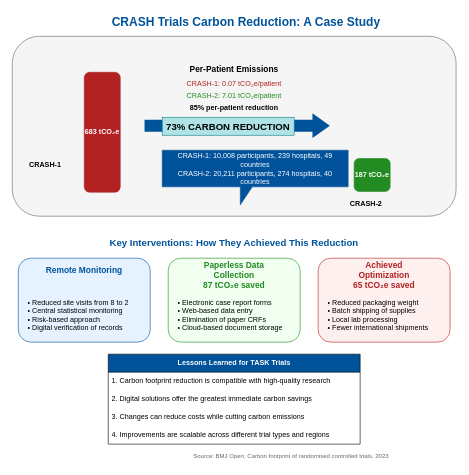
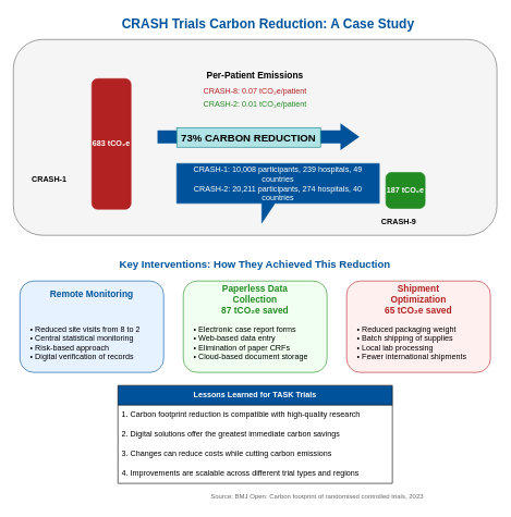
  <mxCell id="0" />
  <mxCell id="1" parent="0" />
  <mxCell id="2" value="&lt;font style=&quot;font-size: 20px;&quot;&gt;&lt;b&gt;CRASH Trials Carbon Reduction: A Case Study&lt;/b&gt;&lt;/font&gt;" style="text;html=1;strokeColor=none;fillColor=none;align=center;verticalAlign=middle;whiteSpace=wrap;rounded=0;fontColor=#00539B;" parent="1" vertex="1"><mxGeometry x="130" y="20" width="560" height="30" as="geometry" /></mxCell>
  <mxCell id="3" value="" style="rounded=1;whiteSpace=wrap;html=1;fillColor=#F5F5F5;strokeColor=#666666;" parent="1" vertex="1"><mxGeometry x="20" y="60" width="740" height="300" as="geometry" /></mxCell>
  <mxCell id="4" value="" style="rounded=1;whiteSpace=wrap;html=1;fillColor=#B22222;strokeColor=#B22222;" parent="1" vertex="1"><mxGeometry x="140" y="120" width="60" height="200" as="geometry" /></mxCell>
  <mxCell id="5" value="683 tCO₂e" style="text;html=1;strokeColor=none;fillColor=none;align=center;verticalAlign=middle;whiteSpace=wrap;rounded=0;fontColor=#FFFFFF;fontStyle=1" parent="1" vertex="1"><mxGeometry x="140" y="210" width="60" height="20" as="geometry" /></mxCell>
  <mxCell id="6" value="CRASH-1" style="text;html=1;strokeColor=none;fillColor=none;align=center;verticalAlign=middle;whiteSpace=wrap;rounded=0;fontStyle=1" parent="1" vertex="1"><mxGeometry x="45" y="265" width="60" height="20" as="geometry" /></mxCell>
  <mxCell id="7" value="" style="rounded=1;whiteSpace=wrap;html=1;fillColor=#228B22;strokeColor=#228B22;" parent="1" vertex="1"><mxGeometry x="590" y="263.75" width="60" height="55" as="geometry" /></mxCell>
  <mxCell id="8" value="187 tCO₂e" style="text;html=1;strokeColor=none;fillColor=none;align=center;verticalAlign=middle;whiteSpace=wrap;rounded=0;fontColor=#FFFFFF;fontStyle=1" parent="1" vertex="1"><mxGeometry x="590" y="280" width="60" height="22.5" as="geometry" /></mxCell>
- <mxCell id="9" value="CRASH-2" style="text;html=1;strokeColor=none;fillColor=none;align=center;verticalAlign=middle;whiteSpace=wrap;rounded=0;fontStyle=1" parent="1" vertex="1"><mxGeometry x="580" y="330" width="60" height="20" as="geometry" /></mxCell>
+ <mxCell id="9" value="CRASH-9" style="text;html=1;strokeColor=none;fillColor=none;align=center;verticalAlign=middle;whiteSpace=wrap;rounded=0;fontStyle=1" parent="1" vertex="1"><mxGeometry x="580" y="330" width="60" height="20" as="geometry" /></mxCell>
  <mxCell id="10" value="" style="shape=flexArrow;endArrow=classic;html=1;rounded=0;width=20;endSize=9.33;fillColor=#00539B;strokeColor=none;" parent="1" edge="1"><mxGeometry width="50" height="50" relative="1" as="geometry"><mxPoint x="240" y="209" as="sourcePoint" /><mxPoint x="550" y="209" as="targetPoint" /></mxGeometry></mxCell>
  <mxCell id="11" value="&lt;font color=&quot;#000000&quot;&gt;73% CARBON REDUCTION&lt;/font&gt;" style="text;html=1;align=center;verticalAlign=middle;whiteSpace=wrap;rounded=0;fontStyle=1;fontSize=16;strokeWidth=1;fillColor=#b0e3e6;strokeColor=#0e8088;" parent="1" vertex="1"><mxGeometry x="270" y="195" width="220" height="30" as="geometry" /></mxCell>
  <mxCell id="12" value="Per-Patient Emissions" style="text;html=1;strokeColor=none;fillColor=none;align=center;verticalAlign=middle;whiteSpace=wrap;rounded=0;fontStyle=1;fontSize=14;" parent="1" vertex="1"><mxGeometry x="310" y="100" width="160" height="30" as="geometry" /></mxCell>
- <mxCell id="13" value="CRASH-1: 0.07 tCO₂e/patient" style="text;html=1;strokeColor=none;fillColor=none;align=center;verticalAlign=middle;whiteSpace=wrap;rounded=0;fontColor=#B22222;fontStyle=0" parent="1" vertex="1"><mxGeometry x="285" y="130" width="210" height="20" as="geometry" /></mxCell>
- <mxCell id="14" value="CRASH-2: 7.01 tCO₂e/patient" style="text;html=1;strokeColor=none;fillColor=none;align=center;verticalAlign=middle;whiteSpace=wrap;rounded=0;fontColor=#228B22;fontStyle=0" parent="1" vertex="1"><mxGeometry x="285" y="150" width="210" height="20" as="geometry" /></mxCell>
- <mxCell id="15" value="85% per-patient reduction" style="text;html=1;strokeColor=none;fillColor=none;align=center;verticalAlign=middle;whiteSpace=wrap;rounded=0;fontStyle=1" parent="1" vertex="1"><mxGeometry x="300" y="170" width="180" height="20" as="geometry" /></mxCell>
+ <mxCell id="13" value="CRASH-8: 0.07 tCO₂e/patient" style="text;html=1;strokeColor=none;fillColor=none;align=center;verticalAlign=middle;whiteSpace=wrap;rounded=0;fontColor=#B22222;fontStyle=0" parent="1" vertex="1"><mxGeometry x="285" y="130" width="210" height="20" as="geometry" /></mxCell>
+ <mxCell id="14" value="CRASH-2: 0.01 tCO₂e/patient" style="text;html=1;strokeColor=none;fillColor=none;align=center;verticalAlign=middle;whiteSpace=wrap;rounded=0;fontColor=#228B22;fontStyle=0" parent="1" vertex="1"><mxGeometry x="285" y="150" width="210" height="20" as="geometry" /></mxCell>
  <mxCell id="16" value="&lt;b&gt;Key Interventions: How They Achieved This Reduction&lt;/b&gt;" style="text;html=1;strokeColor=none;fillColor=none;align=center;verticalAlign=middle;whiteSpace=wrap;rounded=0;fontSize=16;fontColor=#00539B;" parent="1" vertex="1"><mxGeometry x="140" y="390" width="500" height="30" as="geometry" /></mxCell>
  <mxCell id="17" value="" style="rounded=1;whiteSpace=wrap;html=1;fillColor=#E6F2FF;strokeColor=#00539B;" parent="1" vertex="1"><mxGeometry x="30" y="430" width="220" height="140" as="geometry" /></mxCell>
  <mxCell id="18" value="&lt;font style=&quot;font-size: 14px;&quot;&gt;&lt;b&gt;Remote Monitoring&lt;/b&gt;&lt;/font&gt;" style="text;html=1;strokeColor=none;fillColor=none;align=center;verticalAlign=middle;whiteSpace=wrap;rounded=0;fontColor=#00539B;" parent="1" vertex="1"><mxGeometry x="65" y="440" width="150" height="20" as="geometry" /></mxCell>
  <mxCell id="19" value="• Reduced site visits from 8 to 2&#10;• Central statistical monitoring&#10;• Risk-based approach&#10;• Digital verification of records" style="text;strokeColor=none;fillColor=none;align=left;verticalAlign=middle;spacingLeft=4;spacingRight=4;overflow=hidden;points=[[0,0.5],[1,0.5]];portConstraint=eastwest;rotatable=0;whiteSpace=wrap;html=1;fontColor=#000000;" parent="1" vertex="1"><mxGeometry x="40" y="490" width="200" height="70" as="geometry" /></mxCell>
  <mxCell id="20" value="" style="rounded=1;whiteSpace=wrap;html=1;fillColor=#F0FFF0;strokeColor=#228B22;" parent="1" vertex="1"><mxGeometry x="280" y="430" width="220" height="140" as="geometry" /></mxCell>
  <mxCell id="21" value="&lt;font style=&quot;font-size: 14px;&quot;&gt;&lt;b&gt;Paperless Data Collection&lt;/b&gt;&lt;/font&gt;" style="text;html=1;strokeColor=none;fillColor=none;align=center;verticalAlign=middle;whiteSpace=wrap;rounded=0;fontColor=#228B22;" parent="1" vertex="1"><mxGeometry x="315" y="440" width="150" height="20" as="geometry" /></mxCell>
  <mxCell id="22" value="87 tCO₂e saved" style="text;html=1;strokeColor=none;fillColor=none;align=center;verticalAlign=middle;whiteSpace=wrap;rounded=0;fontColor=#228B22;fontStyle=1;fontSize=14;" parent="1" vertex="1"><mxGeometry x="330" y="465" width="120" height="20" as="geometry" /></mxCell>
  <mxCell id="23" value="• Electronic case report forms&#10;• Web-based data entry&#10;• Elimination of paper CRFs&#10;• Cloud-based document storage" style="text;strokeColor=none;fillColor=none;align=left;verticalAlign=middle;spacingLeft=4;spacingRight=4;overflow=hidden;points=[[0,0.5],[1,0.5]];portConstraint=eastwest;rotatable=0;whiteSpace=wrap;html=1;fontColor=#000000;" parent="1" vertex="1"><mxGeometry x="290" y="490" width="200" height="70" as="geometry" /></mxCell>
  <mxCell id="24" value="" style="rounded=1;whiteSpace=wrap;html=1;fillColor=#FFF0F0;strokeColor=#B22222;" parent="1" vertex="1"><mxGeometry x="530" y="430" width="220" height="140" as="geometry" /></mxCell>
- <mxCell id="25" value="&lt;font style=&quot;font-size: 14px;&quot;&gt;&lt;b&gt;Achieved Optimization&lt;/b&gt;&lt;/font&gt;" style="text;html=1;strokeColor=none;fillColor=none;align=center;verticalAlign=middle;whiteSpace=wrap;rounded=0;fontColor=#B22222;" parent="1" vertex="1"><mxGeometry x="565" y="440" width="150" height="20" as="geometry" /></mxCell>
+ <mxCell id="25" value="&lt;font style=&quot;font-size: 14px;&quot;&gt;&lt;b&gt;Shipment Optimization&lt;/b&gt;&lt;/font&gt;" style="text;html=1;strokeColor=none;fillColor=none;align=center;verticalAlign=middle;whiteSpace=wrap;rounded=0;fontColor=#B22222;" parent="1" vertex="1"><mxGeometry x="565" y="440" width="150" height="20" as="geometry" /></mxCell>
  <mxCell id="26" value="65 tCO₂e saved" style="text;html=1;strokeColor=none;fillColor=none;align=center;verticalAlign=middle;whiteSpace=wrap;rounded=0;fontColor=#B22222;fontStyle=1;fontSize=14;" parent="1" vertex="1"><mxGeometry x="580" y="465" width="120" height="20" as="geometry" /></mxCell>
  <mxCell id="27" value="• Reduced packaging weight&#10;• Batch shipping of supplies&#10;• Local lab processing&#10;• Fewer international shipments" style="text;strokeColor=none;fillColor=none;align=left;verticalAlign=middle;spacingLeft=4;spacingRight=4;overflow=hidden;points=[[0,0.5],[1,0.5]];portConstraint=eastwest;rotatable=0;whiteSpace=wrap;html=1;fontColor=#000000;" parent="1" vertex="1"><mxGeometry x="540" y="490" width="200" height="70" as="geometry" /></mxCell>
  <mxCell id="28" value="&lt;b&gt;Lessons Learned for TASK Trials&lt;/b&gt;" style="swimlane;fontStyle=0;childLayout=stackLayout;horizontal=1;startSize=30;horizontalStack=0;resizeParent=1;resizeParentMax=0;resizeLast=0;collapsible=1;marginBottom=0;whiteSpace=wrap;html=1;fillColor=#00539B;fontColor=#FFFFFF;" parent="1" vertex="1"><mxGeometry x="180" y="590" width="420" height="150" as="geometry" /></mxCell>
  <mxCell id="29" value="1. Carbon footprint reduction is compatible with high-quality research" style="text;strokeColor=none;fillColor=none;align=left;verticalAlign=middle;spacingLeft=4;spacingRight=4;overflow=hidden;points=[[0,0.5],[1,0.5]];portConstraint=eastwest;rotatable=0;whiteSpace=wrap;html=1;" parent="28" vertex="1"><mxGeometry y="30" width="420" height="30" as="geometry" /></mxCell>
  <mxCell id="30" value="2. Digital solutions offer the greatest immediate carbon savings" style="text;strokeColor=none;fillColor=none;align=left;verticalAlign=middle;spacingLeft=4;spacingRight=4;overflow=hidden;points=[[0,0.5],[1,0.5]];portConstraint=eastwest;rotatable=0;whiteSpace=wrap;html=1;" parent="28" vertex="1"><mxGeometry y="60" width="420" height="30" as="geometry" /></mxCell>
  <mxCell id="31" value="3. Changes can reduce costs while cutting carbon emissions" style="text;strokeColor=none;fillColor=none;align=left;verticalAlign=middle;spacingLeft=4;spacingRight=4;overflow=hidden;points=[[0,0.5],[1,0.5]];portConstraint=eastwest;rotatable=0;whiteSpace=wrap;html=1;" parent="28" vertex="1"><mxGeometry y="90" width="420" height="30" as="geometry" /></mxCell>
  <mxCell id="32" value="4. Improvements are scalable across different trial types and regions" style="text;strokeColor=none;fillColor=none;align=left;verticalAlign=middle;spacingLeft=4;spacingRight=4;overflow=hidden;points=[[0,0.5],[1,0.5]];portConstraint=eastwest;rotatable=0;whiteSpace=wrap;html=1;" parent="28" vertex="1"><mxGeometry y="120" width="420" height="30" as="geometry" /></mxCell>
  <mxCell id="33" value="CRASH-1: 10,008 participants, 239 hospitals, 49 countries&lt;br&gt;CRASH-2: 20,211 participants, 274 hospitals, 40 countries" style="shape=callout;whiteSpace=wrap;html=1;perimeter=calloutPerimeter;position2=0.42;fillColor=#00539B;fontColor=#FFFFFF;strokeColor=#00539B;base=20;size=30;position=0.42;" parent="1" vertex="1"><mxGeometry x="270" y="250" width="310" height="91" as="geometry" /></mxCell>
  <mxCell id="34" value="Source: BMJ Open: Carbon footprint of randomised controlled trials, 2023" style="text;html=1;strokeColor=none;fillColor=none;align=right;verticalAlign=middle;whiteSpace=wrap;rounded=0;fontColor=#666666;fontSize=10;" parent="1" vertex="1"><mxGeometry x="280" y="750" width="370" height="20" as="geometry" /></mxCell>
